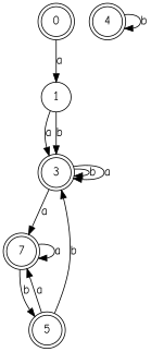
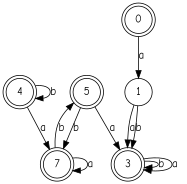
  digraph {
    fontname="Comic Neue"
    node [fontname="Comic Neue" shape=doublecircle]
    edge [fontname="Comic Neue"]
    3
    4
    n3 [label=7]
    5
    1 [shape=circle]
    0
    3 -> 3 [label=b]
    3 -> 3 [label=a]
    4 -> 4 [label=b]
-   3 -> n3 [label=a]
+   4 -> n3 [label=a]
    n3 -> n3 [label=a]
    n3 -> 5 [label=b]
-   5 -> 3 [label=b]
-   5 -> n3 [label=a]
+   5 -> 3 [label=a]
+   5 -> n3 [label=b]
    1 -> 3 [label=a]
    1 -> 3 [label=b]
    0 -> 1 [label=a]
  }
